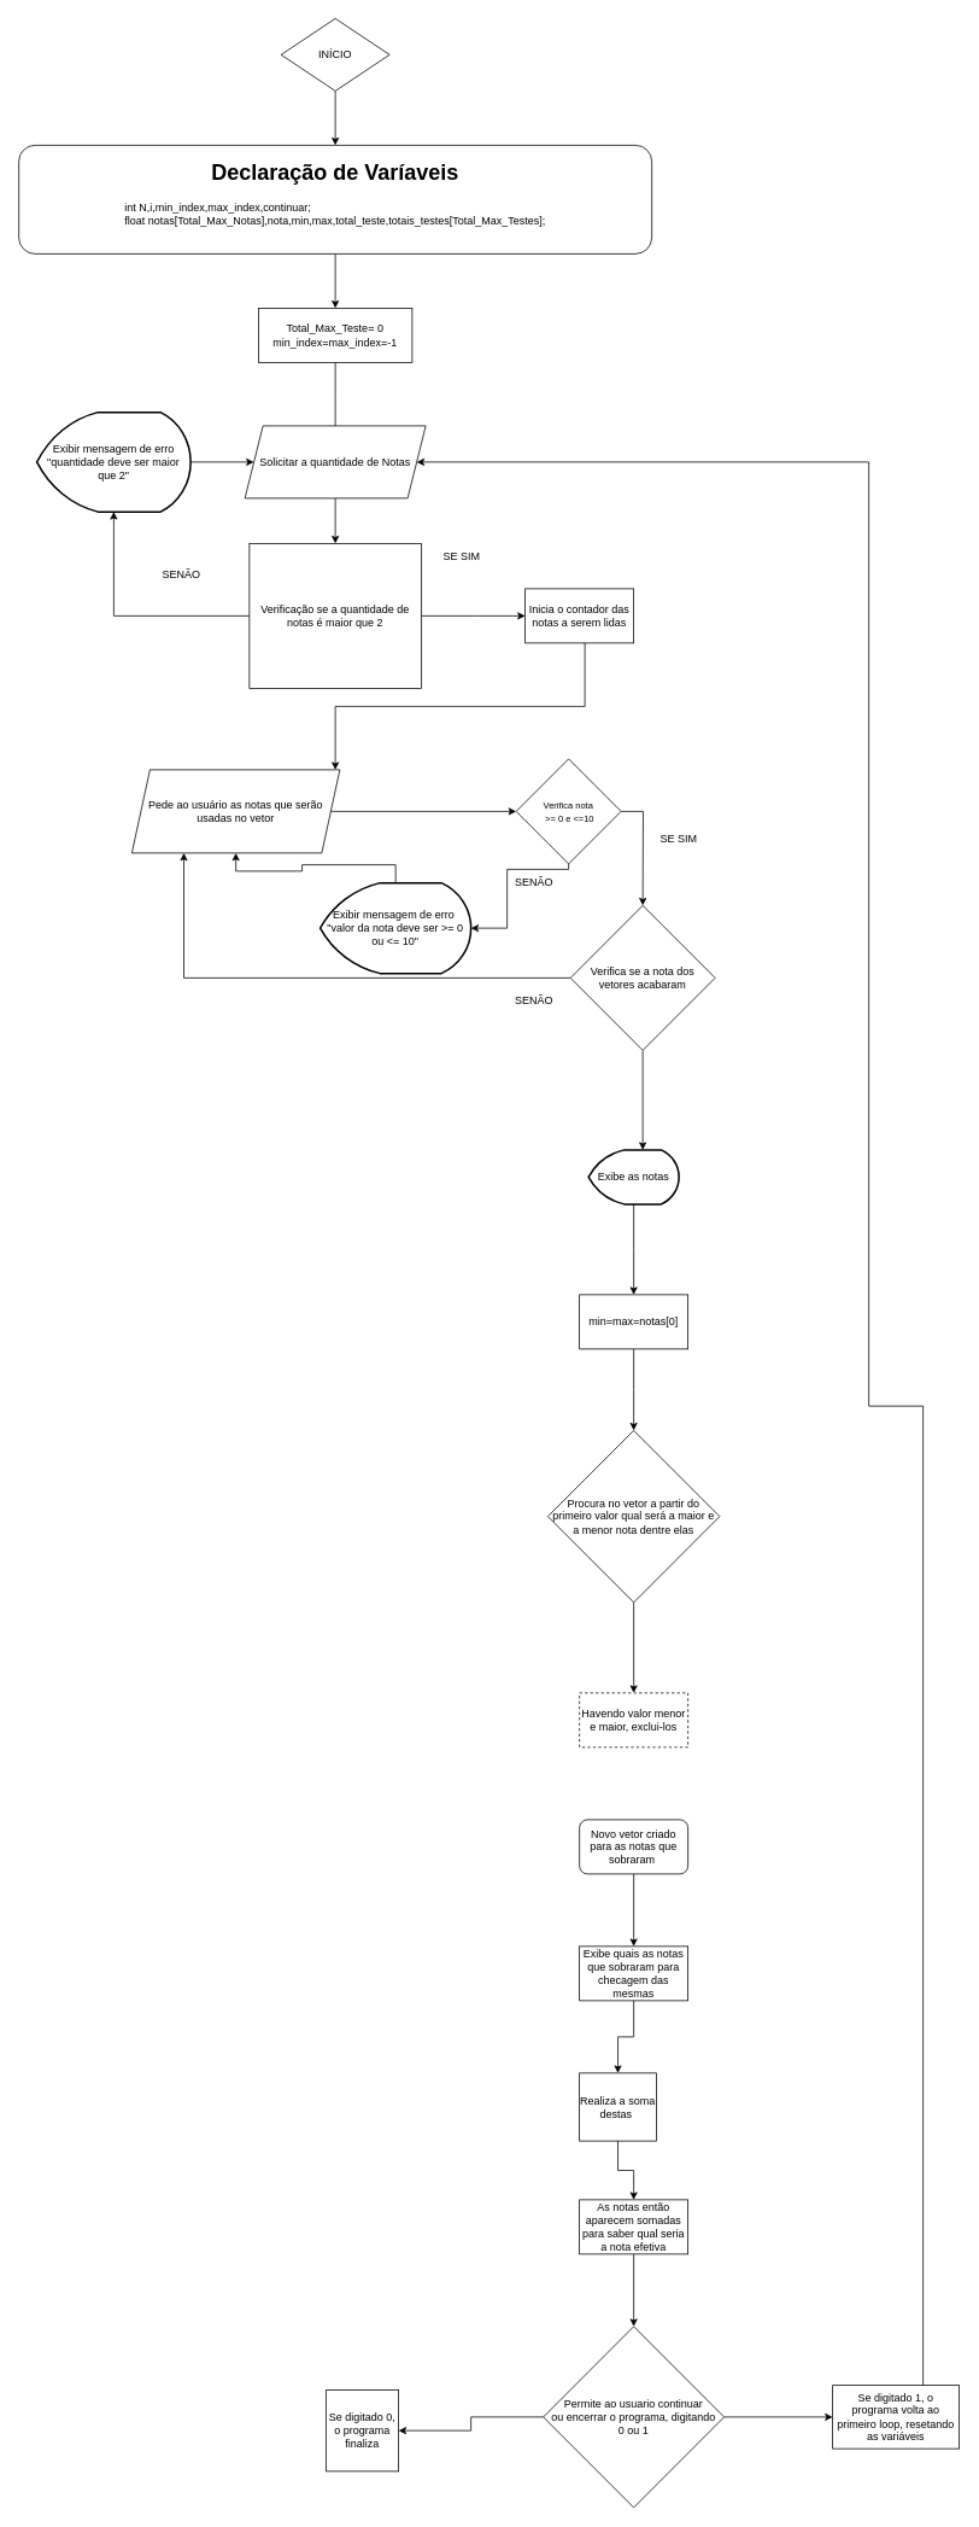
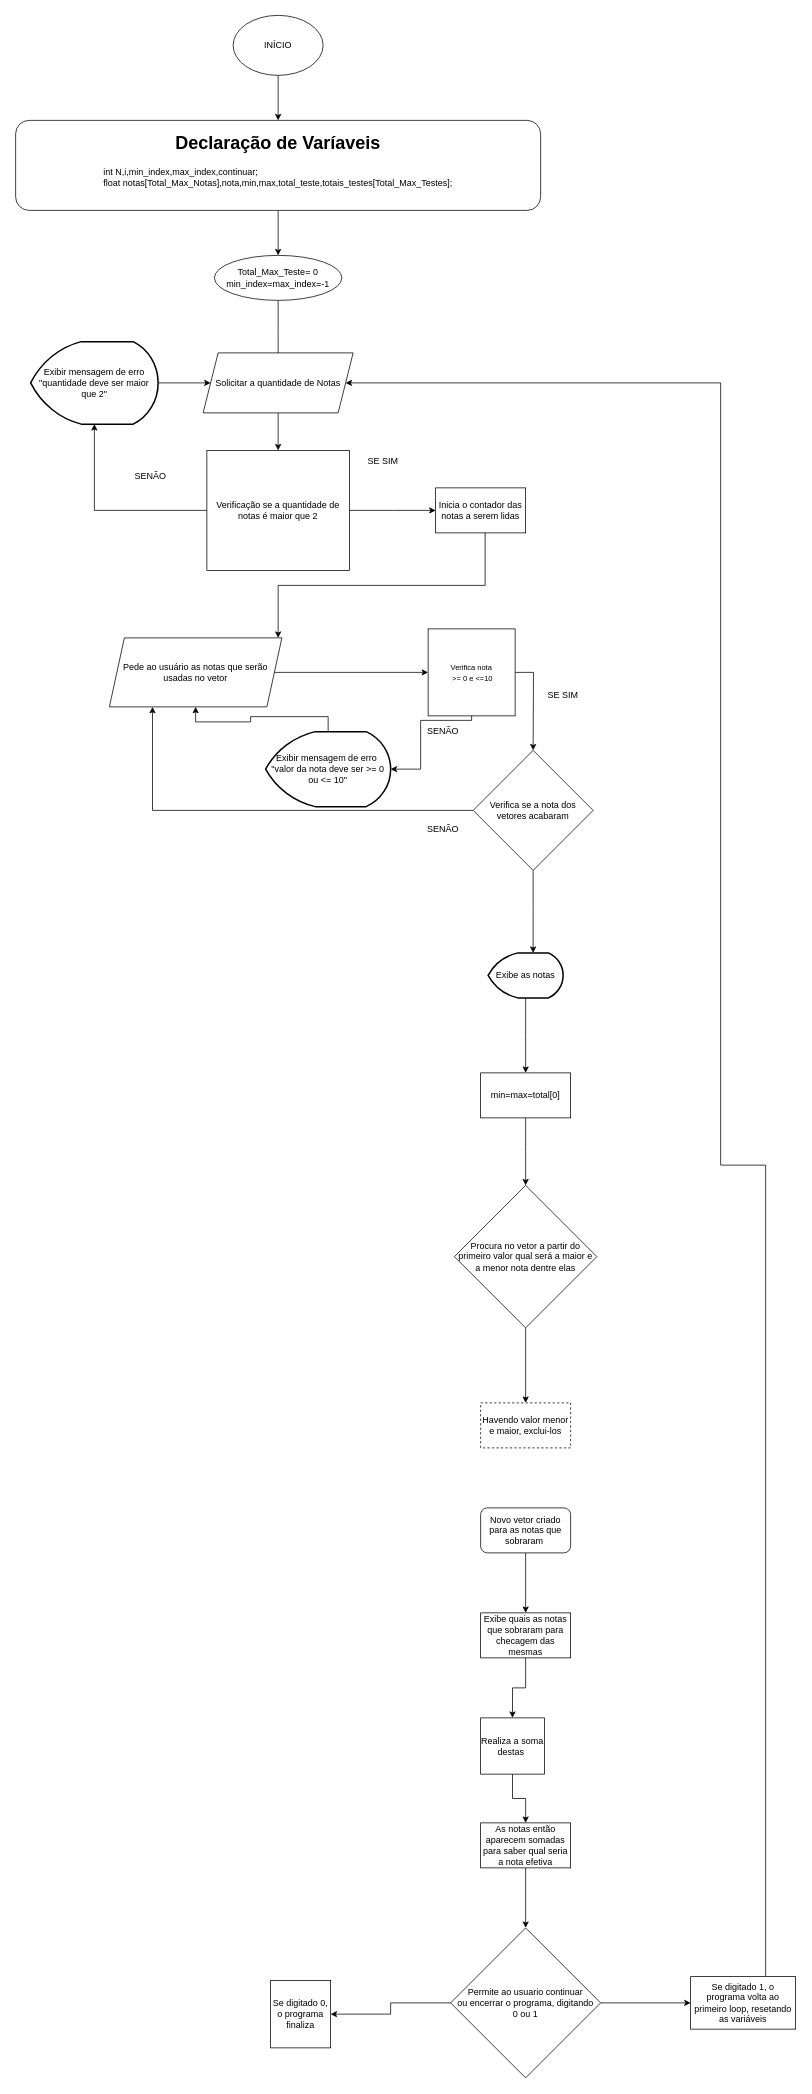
  <mxCell id="0" />
  <mxCell id="1" parent="0" />
  <mxCell id="2" style="edgeStyle=orthogonalEdgeStyle;rounded=0;orthogonalLoop=1;jettySize=auto;html=1;entryX=0.5;entryY=0;entryDx=0;entryDy=0;" edge="1" parent="1" source="3" target="5"><mxGeometry relative="1" as="geometry" /></mxCell>
- <mxCell id="3" value="INÍCIO" style="rhombus;whiteSpace=wrap;html=1;" vertex="1" parent="1"><mxGeometry x="310" y="20" width="120" height="80" as="geometry" /></mxCell>
+ <mxCell id="3" value="INÍCIO" style="ellipse;whiteSpace=wrap;html=1;" vertex="1" parent="1"><mxGeometry x="310" y="20" width="120" height="80" as="geometry" /></mxCell>
  <mxCell id="4" style="edgeStyle=orthogonalEdgeStyle;rounded=0;orthogonalLoop=1;jettySize=auto;html=1;entryX=0.5;entryY=0;entryDx=0;entryDy=0;" edge="1" parent="1" source="5" target="7"><mxGeometry relative="1" as="geometry" /></mxCell>
  <mxCell id="5" value="&lt;h1&gt;Declaração de Varíaveis&lt;/h1&gt;&lt;div style=&quot;text-align: left;&quot;&gt;&lt;div&gt;int N,i,min_index,max_index,continuar;&lt;/div&gt;&lt;div&gt;float notas[Total_Max_Notas],nota,min,max,total_teste,totais_testes[Total_Max_Testes];&lt;/div&gt;&lt;/div&gt;&lt;div&gt;&lt;br&gt;&lt;/div&gt;&lt;div&gt;&lt;br&gt;&lt;/div&gt;" style="rounded=1;whiteSpace=wrap;html=1;" vertex="1" parent="1"><mxGeometry x="20" y="160" width="700" height="120" as="geometry" /></mxCell>
  <mxCell id="6" style="edgeStyle=orthogonalEdgeStyle;rounded=0;orthogonalLoop=1;jettySize=auto;html=1;" edge="1" parent="1" source="7"><mxGeometry relative="1" as="geometry"><mxPoint x="370" y="480" as="targetPoint" /></mxGeometry></mxCell>
- <mxCell id="7" value="Total_Max_Teste= 0&lt;br&gt;min_index=max_index=-1" style="rounded=0;whiteSpace=wrap;html=1;" vertex="1" parent="1"><mxGeometry x="285" y="340" width="170" height="60" as="geometry" /></mxCell>
+ <mxCell id="7" value="Total_Max_Teste= 0&lt;br&gt;min_index=max_index=-1" style="ellipse;whiteSpace=wrap;html=1;" vertex="1" parent="1"><mxGeometry x="285" y="340" width="170" height="60" as="geometry" /></mxCell>
  <mxCell id="8" style="edgeStyle=orthogonalEdgeStyle;rounded=0;orthogonalLoop=1;jettySize=auto;html=1;entryX=0.5;entryY=0;entryDx=0;entryDy=0;" edge="1" parent="1" source="9" target="11"><mxGeometry relative="1" as="geometry" /></mxCell>
  <mxCell id="9" value="Solicitar a quantidade de Notas" style="shape=parallelogram;perimeter=parallelogramPerimeter;whiteSpace=wrap;html=1;fixedSize=1;" vertex="1" parent="1"><mxGeometry x="270" y="470" width="200" height="80" as="geometry" /></mxCell>
  <mxCell id="10" style="edgeStyle=orthogonalEdgeStyle;rounded=0;orthogonalLoop=1;jettySize=auto;html=1;" edge="1" parent="1" source="11"><mxGeometry relative="1" as="geometry"><mxPoint x="580" y="680" as="targetPoint" /></mxGeometry></mxCell>
  <mxCell id="11" value="Verificação se a quantidade de notas é maior que 2" style="whiteSpace=wrap;html=1;rounded=0;" vertex="1" parent="1"><mxGeometry x="275" y="600" width="190" height="160" as="geometry" /></mxCell>
  <mxCell id="12" style="edgeStyle=orthogonalEdgeStyle;rounded=0;orthogonalLoop=1;jettySize=auto;html=1;entryX=0;entryY=0.5;entryDx=0;entryDy=0;" edge="1" parent="1" source="13" target="9"><mxGeometry relative="1" as="geometry" /></mxCell>
  <mxCell id="13" value="Exibir mensagem de erro&lt;div&gt;&quot;quantidade deve ser maior que 2&quot;&lt;/div&gt;" style="strokeWidth=2;html=1;shape=mxgraph.flowchart.display;whiteSpace=wrap;" vertex="1" parent="1"><mxGeometry x="40" y="455" width="170" height="110" as="geometry" /></mxCell>
  <mxCell id="14" style="edgeStyle=orthogonalEdgeStyle;rounded=0;orthogonalLoop=1;jettySize=auto;html=1;entryX=0.5;entryY=1;entryDx=0;entryDy=0;entryPerimeter=0;" edge="1" parent="1" source="11" target="13"><mxGeometry relative="1" as="geometry" /></mxCell>
  <mxCell id="15" value="SENÃO" style="text;html=1;align=center;verticalAlign=middle;whiteSpace=wrap;rounded=0;" vertex="1" parent="1"><mxGeometry x="170" y="620" width="60" height="30" as="geometry" /></mxCell>
  <mxCell id="16" value="SE SIM" style="text;html=1;align=center;verticalAlign=middle;whiteSpace=wrap;rounded=0;" vertex="1" parent="1"><mxGeometry x="480" y="600" width="60" height="30" as="geometry" /></mxCell>
  <mxCell id="17" style="edgeStyle=orthogonalEdgeStyle;rounded=0;orthogonalLoop=1;jettySize=auto;html=1;" edge="1" parent="1" target="20"><mxGeometry relative="1" as="geometry"><mxPoint x="560" y="830" as="targetPoint" /><mxPoint x="645" y="710" as="sourcePoint" /><Array as="points"><mxPoint x="646" y="710" /><mxPoint x="646" y="780" /><mxPoint x="370" y="780" /><mxPoint x="370" y="876" /></Array></mxGeometry></mxCell>
  <mxCell id="18" value="Inicia o contador das notas a serem lidas" style="rounded=0;whiteSpace=wrap;html=1;" vertex="1" parent="1"><mxGeometry x="580" y="650" width="120" height="60" as="geometry" /></mxCell>
  <mxCell id="19" style="edgeStyle=orthogonalEdgeStyle;rounded=0;orthogonalLoop=1;jettySize=auto;html=1;entryX=0;entryY=0.5;entryDx=0;entryDy=0;" edge="1" parent="1" source="20" target="22"><mxGeometry relative="1" as="geometry" /></mxCell>
  <mxCell id="20" value="Pede ao usuário as notas que serão usadas no vetor" style="shape=parallelogram;perimeter=parallelogramPerimeter;whiteSpace=wrap;html=1;fixedSize=1;" vertex="1" parent="1"><mxGeometry x="145" y="850" width="230" height="92" as="geometry" /></mxCell>
  <mxCell id="21" style="edgeStyle=orthogonalEdgeStyle;rounded=0;orthogonalLoop=1;jettySize=auto;html=1;" edge="1" parent="1" source="22"><mxGeometry relative="1" as="geometry"><mxPoint x="710" y="1000" as="targetPoint" /></mxGeometry></mxCell>
- <mxCell id="22" value="&lt;font style=&quot;font-size: 10px;&quot;&gt;Verifica nota&lt;/font&gt;&lt;div&gt;&lt;font style=&quot;font-size: 10px;&quot;&gt;&amp;nbsp;&amp;gt;= 0 e &amp;lt;=10&lt;/font&gt;&lt;/div&gt;" style="rhombus;whiteSpace=wrap;html=1;" vertex="1" parent="1"><mxGeometry x="570" y="838" width="116" height="116" as="geometry" /></mxCell>
+ <mxCell id="22" value="&lt;font style=&quot;font-size: 10px;&quot;&gt;Verifica nota&lt;/font&gt;&lt;div&gt;&lt;font style=&quot;font-size: 10px;&quot;&gt;&amp;nbsp;&amp;gt;= 0 e &amp;lt;=10&lt;/font&gt;&lt;/div&gt;" style="whiteSpace=wrap;html=1;rounded=0;" vertex="1" parent="1"><mxGeometry x="570" y="838" width="116" height="116" as="geometry" /></mxCell>
  <mxCell id="23" value="SE SIM" style="text;html=1;align=center;verticalAlign=middle;whiteSpace=wrap;rounded=0;" vertex="1" parent="1"><mxGeometry x="720" y="912" width="60" height="30" as="geometry" /></mxCell>
  <mxCell id="24" style="edgeStyle=orthogonalEdgeStyle;rounded=0;orthogonalLoop=1;jettySize=auto;html=1;entryX=0.25;entryY=1;entryDx=0;entryDy=0;" edge="1" parent="1" source="26" target="20"><mxGeometry relative="1" as="geometry"><mxPoint x="370" y="1070" as="targetPoint" /></mxGeometry></mxCell>
  <mxCell id="25" style="edgeStyle=orthogonalEdgeStyle;rounded=0;orthogonalLoop=1;jettySize=auto;html=1;" edge="1" parent="1" source="26"><mxGeometry relative="1" as="geometry"><mxPoint x="710" y="1270" as="targetPoint" /></mxGeometry></mxCell>
  <mxCell id="26" value="Verifica se a nota dos&lt;div&gt;vetores acabaram&lt;/div&gt;" style="rhombus;whiteSpace=wrap;html=1;" vertex="1" parent="1"><mxGeometry x="630" y="1000" width="160" height="160" as="geometry" /></mxCell>
  <mxCell id="27" value="SENÃO" style="text;html=1;align=center;verticalAlign=middle;whiteSpace=wrap;rounded=0;" vertex="1" parent="1"><mxGeometry x="560" y="960" width="60" height="30" as="geometry" /></mxCell>
  <mxCell id="28" value="SENÃO" style="text;html=1;align=center;verticalAlign=middle;whiteSpace=wrap;rounded=0;" vertex="1" parent="1"><mxGeometry x="560" y="1090" width="60" height="30" as="geometry" /></mxCell>
  <mxCell id="29" style="edgeStyle=orthogonalEdgeStyle;rounded=0;orthogonalLoop=1;jettySize=auto;html=1;" edge="1" parent="1" source="30"><mxGeometry relative="1" as="geometry"><mxPoint x="700" y="1430" as="targetPoint" /></mxGeometry></mxCell>
  <mxCell id="30" value="Exibe as notas" style="strokeWidth=2;html=1;shape=mxgraph.flowchart.display;whiteSpace=wrap;" vertex="1" parent="1"><mxGeometry x="650" y="1270" width="100" height="60" as="geometry" /></mxCell>
  <mxCell id="31" value="" style="edgeStyle=orthogonalEdgeStyle;rounded=0;orthogonalLoop=1;jettySize=auto;html=1;" edge="1" parent="1" source="32"><mxGeometry relative="1" as="geometry"><mxPoint x="700" y="1580" as="targetPoint" /></mxGeometry></mxCell>
- <mxCell id="32" value="min=max=notas[0]" style="rounded=0;whiteSpace=wrap;html=1;" vertex="1" parent="1"><mxGeometry x="640" y="1430" width="120" height="60" as="geometry" /></mxCell>
+ <mxCell id="32" value="min=max=total[0]" style="rounded=0;whiteSpace=wrap;html=1;" vertex="1" parent="1"><mxGeometry x="640" y="1430" width="120" height="60" as="geometry" /></mxCell>
  <mxCell id="33" value="" style="edgeStyle=orthogonalEdgeStyle;rounded=0;orthogonalLoop=1;jettySize=auto;html=1;" edge="1" parent="1" source="34" target="35"><mxGeometry relative="1" as="geometry" /></mxCell>
  <mxCell id="34" value="Procura no vetor a partir do primeiro valor qual será a maior e a menor nota dentre elas" style="rhombus;whiteSpace=wrap;html=1;rounded=0;" vertex="1" parent="1"><mxGeometry x="605" y="1580" width="190" height="190" as="geometry" /></mxCell>
  <mxCell id="35" value="Havendo valor menor e maior, exclui-los" style="whiteSpace=wrap;html=1;rounded=0;dashed=1;" vertex="1" parent="1"><mxGeometry x="640" y="1870" width="120" height="60" as="geometry" /></mxCell>
  <mxCell id="36" value="" style="edgeStyle=orthogonalEdgeStyle;rounded=0;orthogonalLoop=1;jettySize=auto;html=1;" edge="1" parent="1" source="37" target="39"><mxGeometry relative="1" as="geometry" /></mxCell>
  <mxCell id="37" value="Novo vetor criado para as notas que sobraram&amp;nbsp;" style="whiteSpace=wrap;html=1;rounded=1;" vertex="1" parent="1"><mxGeometry x="640" y="2010" width="120" height="60" as="geometry" /></mxCell>
  <mxCell id="38" value="" style="edgeStyle=orthogonalEdgeStyle;rounded=0;orthogonalLoop=1;jettySize=auto;html=1;" edge="1" parent="1" source="39" target="41"><mxGeometry relative="1" as="geometry" /></mxCell>
  <mxCell id="39" value="Exibe quais as notas que sobraram para checagem das mesmas" style="whiteSpace=wrap;html=1;rounded=0;" vertex="1" parent="1"><mxGeometry x="640" y="2150" width="120" height="60" as="geometry" /></mxCell>
  <mxCell id="40" value="" style="edgeStyle=orthogonalEdgeStyle;rounded=0;orthogonalLoop=1;jettySize=auto;html=1;" edge="1" parent="1" source="41" target="43"><mxGeometry relative="1" as="geometry" /></mxCell>
  <mxCell id="41" value="Realiza a soma destas&amp;nbsp;" style="whiteSpace=wrap;html=1;rounded=0;" vertex="1" parent="1"><mxGeometry x="640" y="2290" width="85" height="75" as="geometry" /></mxCell>
  <mxCell id="42" value="" style="edgeStyle=orthogonalEdgeStyle;rounded=0;orthogonalLoop=1;jettySize=auto;html=1;" edge="1" parent="1" source="43" target="46"><mxGeometry relative="1" as="geometry" /></mxCell>
  <mxCell id="43" value="As notas então aparecem somadas para saber qual seria a nota efetiva" style="whiteSpace=wrap;html=1;rounded=0;" vertex="1" parent="1"><mxGeometry x="640" y="2430" width="120" height="60" as="geometry" /></mxCell>
  <mxCell id="44" value="" style="edgeStyle=orthogonalEdgeStyle;rounded=0;orthogonalLoop=1;jettySize=auto;html=1;" edge="1" parent="1" source="46" target="47"><mxGeometry relative="1" as="geometry" /></mxCell>
  <mxCell id="45" value="" style="edgeStyle=orthogonalEdgeStyle;rounded=0;orthogonalLoop=1;jettySize=auto;html=1;" edge="1" parent="1" source="46" target="49"><mxGeometry relative="1" as="geometry" /></mxCell>
  <mxCell id="46" value="Permite ao usuario continuar&lt;div&gt;ou encerrar o programa, digitando&lt;/div&gt;&lt;div&gt;0 ou 1&lt;/div&gt;" style="rhombus;whiteSpace=wrap;html=1;rounded=0;" vertex="1" parent="1"><mxGeometry x="600" y="2570" width="200" height="200" as="geometry" /></mxCell>
  <mxCell id="47" value="Se digitado 0, o programa finaliza" style="whiteSpace=wrap;html=1;rounded=0;" vertex="1" parent="1"><mxGeometry x="360" y="2640" width="80" height="90" as="geometry" /></mxCell>
  <mxCell id="48" style="edgeStyle=orthogonalEdgeStyle;rounded=0;orthogonalLoop=1;jettySize=auto;html=1;entryX=1;entryY=0.5;entryDx=0;entryDy=0;" edge="1" parent="1" target="9"><mxGeometry relative="1" as="geometry"><mxPoint x="490" y="510" as="targetPoint" /><mxPoint x="1020" y="2635" as="sourcePoint" /><Array as="points"><mxPoint x="1020" y="1553" /><mxPoint x="960" y="1553" /><mxPoint x="960" y="510" /></Array></mxGeometry></mxCell>
  <mxCell id="49" value="Se digitado 1, o programa volta ao primeiro loop, resetando as variáveis" style="whiteSpace=wrap;html=1;rounded=0;" vertex="1" parent="1"><mxGeometry x="920" y="2635" width="140" height="70" as="geometry" /></mxCell>
  <mxCell id="50" style="edgeStyle=orthogonalEdgeStyle;rounded=0;orthogonalLoop=1;jettySize=auto;html=1;entryX=0.5;entryY=1;entryDx=0;entryDy=0;" edge="1" parent="1" source="51" target="20"><mxGeometry relative="1" as="geometry" /></mxCell>
  <mxCell id="51" value="Exibir mensagem de erro&amp;nbsp; &quot;valor da nota deve ser &amp;gt;= 0 ou &amp;lt;= 10&quot;" style="strokeWidth=2;html=1;shape=mxgraph.flowchart.display;whiteSpace=wrap;" vertex="1" parent="1"><mxGeometry x="353.33" y="975" width="166.67" height="100" as="geometry" /></mxCell>
  <mxCell id="52" style="edgeStyle=orthogonalEdgeStyle;rounded=0;orthogonalLoop=1;jettySize=auto;html=1;entryX=1;entryY=0.5;entryDx=0;entryDy=0;entryPerimeter=0;" edge="1" parent="1" source="22" target="51"><mxGeometry relative="1" as="geometry"><Array as="points"><mxPoint x="628" y="960" /><mxPoint x="560" y="960" /><mxPoint x="560" y="1025" /></Array></mxGeometry></mxCell>
